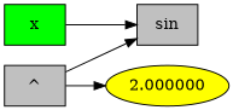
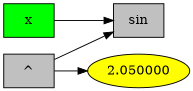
  digraph {
    rankdir=LR
    node [fillcolor=grey shape=box style=filled]
    n1 [label="^"]
    n2 [label=sin]
-   n3 [fillcolor=yellow label=2.000000 shape=""]
+   n3 [fillcolor=yellow label=2.050000 shape=""]
    n4 [fillcolor=green label=x]
    n1 -> n2
    n1 -> n3
    n4 -> n2
  }
